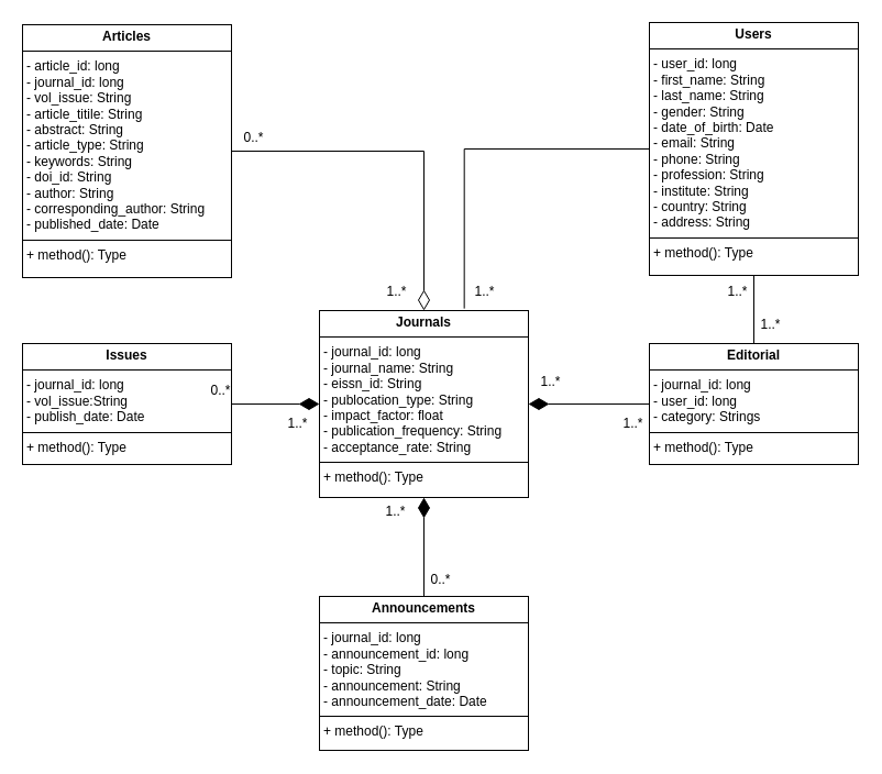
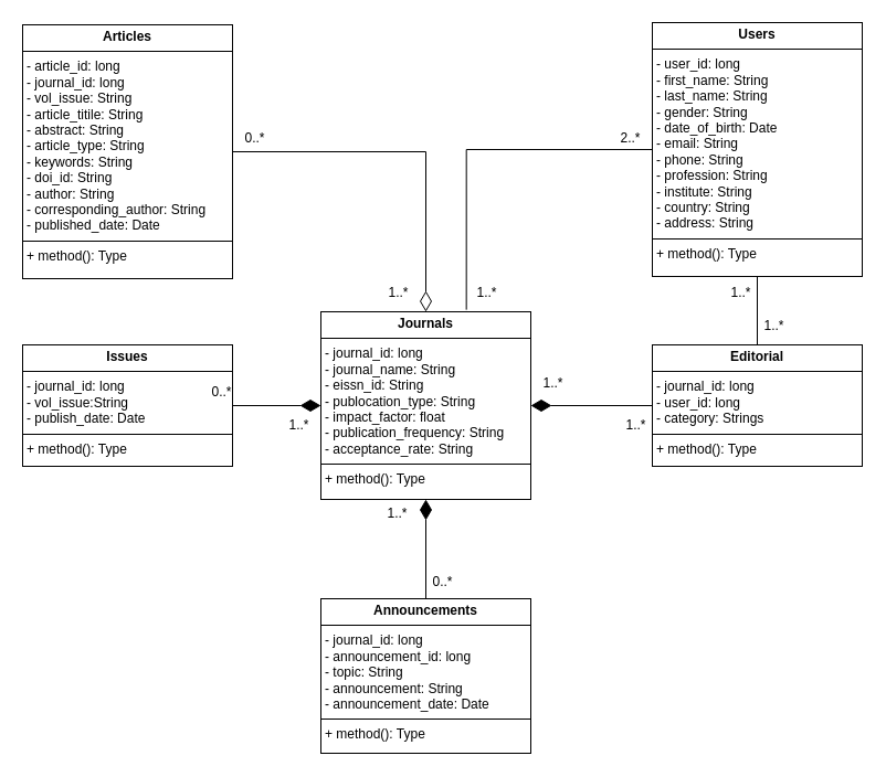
  <mxCell id="0" />
  <mxCell id="1" parent="0" />
  <mxCell id="2" value="&lt;p style=&quot;margin:0px;margin-top:4px;text-align:center;&quot;&gt;&lt;b&gt;Journals&lt;/b&gt;&lt;/p&gt;&lt;hr size=&quot;1&quot; style=&quot;border-style:solid;&quot;&gt;&lt;p style=&quot;margin:0px;margin-left:4px;&quot;&gt;- journal_id: long&lt;/p&gt;&lt;p style=&quot;margin:0px;margin-left:4px;&quot;&gt;- journal_name: String&lt;/p&gt;&lt;p style=&quot;margin:0px;margin-left:4px;&quot;&gt;- eissn_id: String&lt;/p&gt;&lt;p style=&quot;margin:0px;margin-left:4px;&quot;&gt;- publocation_type: String&lt;/p&gt;&lt;p style=&quot;margin:0px;margin-left:4px;&quot;&gt;- impact_factor: float&lt;/p&gt;&lt;p style=&quot;margin:0px;margin-left:4px;&quot;&gt;- publication_frequency: String&lt;/p&gt;&lt;p style=&quot;margin:0px;margin-left:4px;&quot;&gt;- acceptance_rate: String&lt;/p&gt;&lt;hr size=&quot;1&quot; style=&quot;border-style:solid;&quot;&gt;&lt;p style=&quot;margin:0px;margin-left:4px;&quot;&gt;+ method(): Type&lt;/p&gt;" style="verticalAlign=top;align=left;overflow=fill;html=1;whiteSpace=wrap;" vertex="1" parent="1"><mxGeometry x="290" y="282" width="190" height="170" as="geometry" /></mxCell>
  <mxCell id="3" style="edgeStyle=orthogonalEdgeStyle;rounded=0;orthogonalLoop=1;jettySize=auto;html=1;entryX=0.5;entryY=1;entryDx=0;entryDy=0;endArrow=diamondThin;endFill=1;endSize=16;" edge="1" parent="1" source="4" target="2"><mxGeometry relative="1" as="geometry" /></mxCell>
  <mxCell id="4" value="&lt;p style=&quot;margin:0px;margin-top:4px;text-align:center;&quot;&gt;&lt;b&gt;Announcements&lt;/b&gt;&lt;/p&gt;&lt;hr size=&quot;1&quot; style=&quot;border-style:solid;&quot;&gt;&lt;p style=&quot;margin:0px;margin-left:4px;&quot;&gt;- journal_id: long&lt;br&gt;&lt;/p&gt;&lt;p style=&quot;margin:0px;margin-left:4px;&quot;&gt;- announcement_id: long&lt;/p&gt;&lt;p style=&quot;margin:0px;margin-left:4px;&quot;&gt;- topic: String&lt;/p&gt;&lt;p style=&quot;margin:0px;margin-left:4px;&quot;&gt;- announcement: String&lt;/p&gt;&lt;p style=&quot;margin:0px;margin-left:4px;&quot;&gt;- announcement_date: Date&lt;/p&gt;&lt;hr size=&quot;1&quot; style=&quot;border-style:solid;&quot;&gt;&lt;p style=&quot;margin:0px;margin-left:4px;&quot;&gt;+ method(): Type&lt;/p&gt;" style="verticalAlign=top;align=left;overflow=fill;html=1;whiteSpace=wrap;" vertex="1" parent="1"><mxGeometry x="290" y="542" width="190" height="140" as="geometry" /></mxCell>
  <mxCell id="5" style="edgeStyle=orthogonalEdgeStyle;rounded=0;orthogonalLoop=1;jettySize=auto;html=1;entryX=0;entryY=0.5;entryDx=0;entryDy=0;endArrow=diamondThin;endFill=1;endSize=16;" edge="1" parent="1" source="6" target="2"><mxGeometry relative="1" as="geometry" /></mxCell>
  <mxCell id="6" value="&lt;p style=&quot;margin:0px;margin-top:4px;text-align:center;&quot;&gt;&lt;b&gt;Issues&lt;/b&gt;&lt;/p&gt;&lt;hr size=&quot;1&quot; style=&quot;border-style:solid;&quot;&gt;&lt;p style=&quot;margin:0px;margin-left:4px;&quot;&gt;- journal_id: long&lt;br&gt;&lt;/p&gt;&lt;p style=&quot;margin:0px;margin-left:4px;&quot;&gt;- vol_issue:String&lt;/p&gt;&lt;p style=&quot;margin:0px;margin-left:4px;&quot;&gt;- publish_date: Date&lt;/p&gt;&lt;hr size=&quot;1&quot; style=&quot;border-style:solid;&quot;&gt;&lt;p style=&quot;margin:0px;margin-left:4px;&quot;&gt;+ method(): Type&lt;/p&gt;" style="verticalAlign=top;align=left;overflow=fill;html=1;whiteSpace=wrap;" vertex="1" parent="1"><mxGeometry x="20" y="312" width="190" height="110" as="geometry" /></mxCell>
  <mxCell id="7" style="edgeStyle=orthogonalEdgeStyle;rounded=0;orthogonalLoop=1;jettySize=auto;html=1;entryX=1;entryY=0.5;entryDx=0;entryDy=0;endArrow=diamondThin;endFill=1;endSize=16;" edge="1" parent="1" source="8" target="2"><mxGeometry relative="1" as="geometry" /></mxCell>
  <mxCell id="8" value="&lt;p style=&quot;margin:0px;margin-top:4px;text-align:center;&quot;&gt;&lt;b&gt;Editorial&lt;/b&gt;&lt;/p&gt;&lt;hr size=&quot;1&quot; style=&quot;border-style:solid;&quot;&gt;&lt;p style=&quot;margin:0px;margin-left:4px;&quot;&gt;- journal_id: long&lt;br&gt;&lt;/p&gt;&lt;p style=&quot;margin:0px;margin-left:4px;&quot;&gt;- user_id: long&lt;/p&gt;&lt;p style=&quot;margin:0px;margin-left:4px;&quot;&gt;- category: Strings&lt;/p&gt;&lt;hr size=&quot;1&quot; style=&quot;border-style:solid;&quot;&gt;&lt;p style=&quot;margin:0px;margin-left:4px;&quot;&gt;+ method(): Type&lt;/p&gt;" style="verticalAlign=top;align=left;overflow=fill;html=1;whiteSpace=wrap;" vertex="1" parent="1"><mxGeometry x="590" y="312" width="190" height="110" as="geometry" /></mxCell>
  <mxCell id="9" style="edgeStyle=orthogonalEdgeStyle;rounded=0;orthogonalLoop=1;jettySize=auto;html=1;entryX=0.5;entryY=0;entryDx=0;entryDy=0;endArrow=none;startFill=0;" edge="1" parent="1" source="10" target="8"><mxGeometry relative="1" as="geometry" /></mxCell>
  <mxCell id="10" value="&lt;p style=&quot;margin:0px;margin-top:4px;text-align:center;&quot;&gt;&lt;b&gt;Users&lt;/b&gt;&lt;/p&gt;&lt;hr size=&quot;1&quot; style=&quot;border-style:solid;&quot;&gt;&lt;p style=&quot;margin:0px;margin-left:4px;&quot;&gt;- user_id: long&lt;/p&gt;&lt;p style=&quot;margin:0px;margin-left:4px;&quot;&gt;- first_name: String&lt;/p&gt;&lt;p style=&quot;margin:0px;margin-left:4px;&quot;&gt;- last_name: String&lt;/p&gt;&lt;p style=&quot;margin:0px;margin-left:4px;&quot;&gt;- gender: String&lt;/p&gt;&lt;p style=&quot;margin:0px;margin-left:4px;&quot;&gt;- date_of_birth: Date&lt;/p&gt;&lt;p style=&quot;margin:0px;margin-left:4px;&quot;&gt;- email: String&lt;/p&gt;&lt;p style=&quot;margin:0px;margin-left:4px;&quot;&gt;- phone: String&lt;/p&gt;&lt;p style=&quot;margin:0px;margin-left:4px;&quot;&gt;- profession: String&lt;/p&gt;&lt;p style=&quot;margin:0px;margin-left:4px;&quot;&gt;- institute: String&lt;/p&gt;&lt;p style=&quot;margin:0px;margin-left:4px;&quot;&gt;- country: String&lt;/p&gt;&lt;p style=&quot;margin:0px;margin-left:4px;&quot;&gt;- address: String&lt;/p&gt;&lt;hr size=&quot;1&quot; style=&quot;border-style:solid;&quot;&gt;&lt;p style=&quot;margin:0px;margin-left:4px;&quot;&gt;+ method(): Type&lt;/p&gt;" style="verticalAlign=top;align=left;overflow=fill;html=1;whiteSpace=wrap;" vertex="1" parent="1"><mxGeometry x="590" y="20" width="190" height="230" as="geometry" /></mxCell>
  <mxCell id="11" style="edgeStyle=orthogonalEdgeStyle;rounded=0;orthogonalLoop=1;jettySize=auto;html=1;entryX=0.5;entryY=0;entryDx=0;entryDy=0;endArrow=diamondThin;endFill=0;endSize=16;" edge="1" parent="1" source="12" target="2"><mxGeometry relative="1" as="geometry" /></mxCell>
  <mxCell id="12" value="&lt;p style=&quot;margin:0px;margin-top:4px;text-align:center;&quot;&gt;&lt;b&gt;Articles&lt;/b&gt;&lt;/p&gt;&lt;hr size=&quot;1&quot; style=&quot;border-style:solid;&quot;&gt;&lt;p style=&quot;margin:0px;margin-left:4px;&quot;&gt;- article_id: long&lt;/p&gt;&lt;p style=&quot;margin:0px;margin-left:4px;&quot;&gt;- journal_id: long&lt;/p&gt;&lt;p style=&quot;margin:0px;margin-left:4px;&quot;&gt;- vol_issue: String&lt;/p&gt;&lt;p style=&quot;margin:0px;margin-left:4px;&quot;&gt;- article_titile: String&lt;/p&gt;&lt;p style=&quot;margin:0px;margin-left:4px;&quot;&gt;- abstract: String&lt;/p&gt;&lt;p style=&quot;margin:0px;margin-left:4px;&quot;&gt;- article_type: String&lt;/p&gt;&lt;p style=&quot;margin:0px;margin-left:4px;&quot;&gt;- keywords: String&lt;/p&gt;&lt;p style=&quot;margin:0px;margin-left:4px;&quot;&gt;- doi_id: String&lt;/p&gt;&lt;p style=&quot;margin:0px;margin-left:4px;&quot;&gt;- author: String&lt;/p&gt;&lt;p style=&quot;margin:0px;margin-left:4px;&quot;&gt;- corresponding_author: String&lt;/p&gt;&lt;p style=&quot;margin:0px;margin-left:4px;&quot;&gt;- published_date: Date&lt;/p&gt;&lt;hr size=&quot;1&quot; style=&quot;border-style:solid;&quot;&gt;&lt;p style=&quot;margin:0px;margin-left:4px;&quot;&gt;+ method(): Type&lt;/p&gt;" style="verticalAlign=top;align=left;overflow=fill;html=1;whiteSpace=wrap;" vertex="1" parent="1"><mxGeometry x="20" y="22" width="190" height="230" as="geometry" /></mxCell>
  <mxCell id="13" style="edgeStyle=orthogonalEdgeStyle;rounded=0;orthogonalLoop=1;jettySize=auto;html=1;entryX=0.693;entryY=-0.011;entryDx=0;entryDy=0;entryPerimeter=0;endArrow=none;startFill=0;" edge="1" parent="1" source="10" target="2"><mxGeometry relative="1" as="geometry" /></mxCell>
  <mxCell id="14" value="0..*" style="text;html=1;align=center;verticalAlign=middle;resizable=0;points=[];autosize=1;strokeColor=none;fillColor=none;" vertex="1" parent="1"><mxGeometry y="110" width="40" height="30" as="geometry" x="210" /></mxCell>
  <mxCell id="15" value="1..*" style="text;html=1;align=center;verticalAlign=middle;resizable=0;points=[];autosize=1;strokeColor=none;fillColor=none;" vertex="1" parent="1"><mxGeometry x="340" y="250" width="40" height="30" as="geometry" /></mxCell>
+ <mxCell id="16" value="2..*" style="text;html=1;align=center;verticalAlign=middle;resizable=0;points=[];autosize=1;strokeColor=none;fillColor=none;" vertex="1" parent="1"><mxGeometry x="550" y="110" width="40" height="30" as="geometry" /></mxCell>
  <mxCell id="17" value="1..*" style="text;html=1;align=center;verticalAlign=middle;resizable=0;points=[];autosize=1;strokeColor=none;fillColor=none;" vertex="1" parent="1"><mxGeometry x="420" y="250" width="40" height="30" as="geometry" /></mxCell>
  <mxCell id="18" value="0..*" style="text;html=1;align=center;verticalAlign=middle;resizable=0;points=[];autosize=1;strokeColor=none;fillColor=none;" vertex="1" parent="1"><mxGeometry x="180" y="340" width="40" height="30" as="geometry" /></mxCell>
  <mxCell id="19" value="1..*" style="text;html=1;align=center;verticalAlign=middle;resizable=0;points=[];autosize=1;strokeColor=none;fillColor=none;" vertex="1" parent="1"><mxGeometry x="250" y="370" width="40" height="30" as="geometry" /></mxCell>
  <mxCell id="20" value="1..*" style="text;html=1;align=center;verticalAlign=middle;resizable=0;points=[];autosize=1;strokeColor=none;fillColor=none;" vertex="1" parent="1"><mxGeometry x="555" y="370" width="40" height="30" as="geometry" /></mxCell>
  <mxCell id="21" value="1..*" style="text;html=1;align=center;verticalAlign=middle;resizable=0;points=[];autosize=1;strokeColor=none;fillColor=none;" vertex="1" parent="1"><mxGeometry x="480" y="332" width="40" height="30" as="geometry" /></mxCell>
  <mxCell id="22" value="0..*" style="text;html=1;align=center;verticalAlign=middle;resizable=0;points=[];autosize=1;strokeColor=none;fillColor=none;" vertex="1" parent="1"><mxGeometry x="380" y="512" width="40" height="30" as="geometry" /></mxCell>
  <mxCell id="23" value="1..*" style="text;html=1;align=center;verticalAlign=middle;resizable=0;points=[];autosize=1;strokeColor=none;fillColor=none;" vertex="1" parent="1"><mxGeometry x="339" y="450" width="40" height="30" as="geometry" /></mxCell>
  <mxCell id="24" value="1..*" style="text;html=1;align=center;verticalAlign=middle;resizable=0;points=[];autosize=1;strokeColor=none;fillColor=none;" vertex="1" parent="1"><mxGeometry x="650" y="250" width="40" height="30" as="geometry" /></mxCell>
  <mxCell id="25" value="1..*" style="text;html=1;align=center;verticalAlign=middle;resizable=0;points=[];autosize=1;strokeColor=none;fillColor=none;" vertex="1" parent="1"><mxGeometry x="680" y="280" width="40" height="30" as="geometry" /></mxCell>
